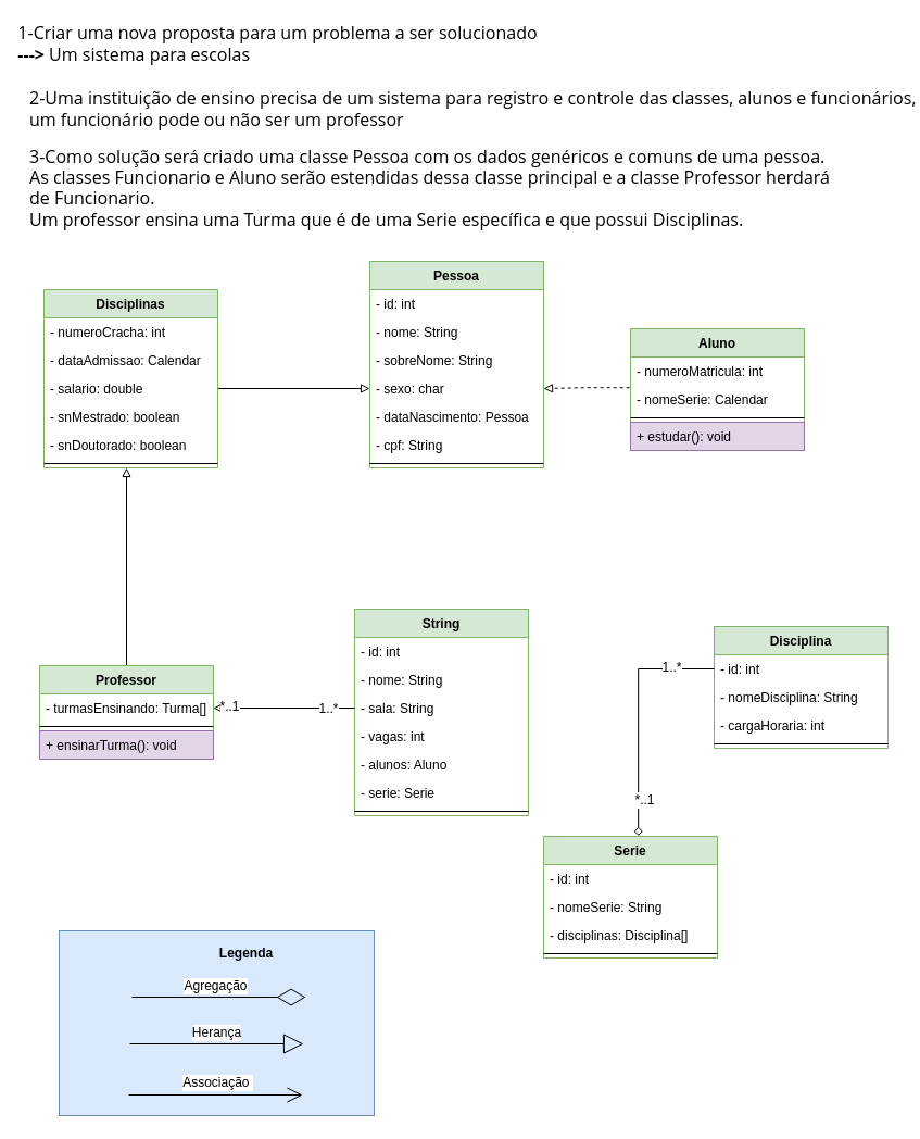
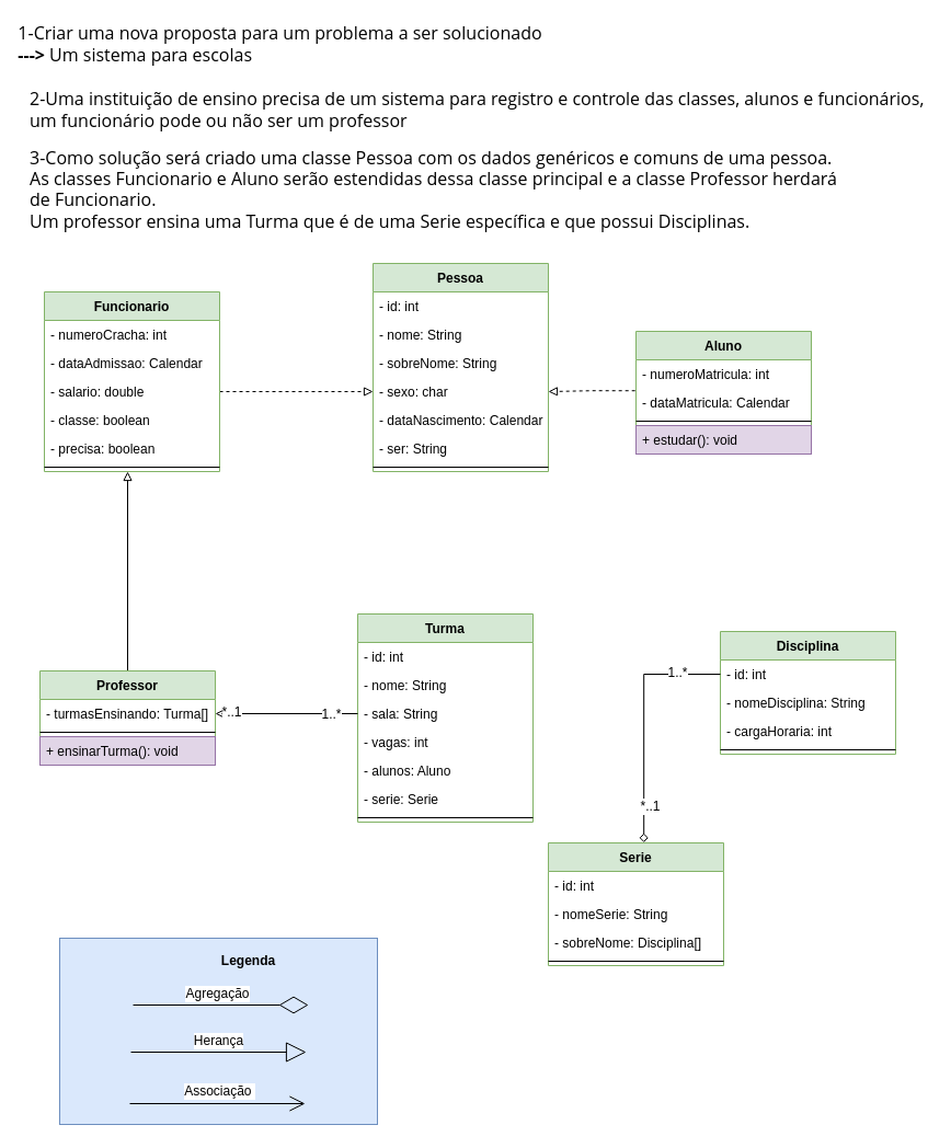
  <mxCell id="0" />
  <mxCell id="1" parent="0" />
  <mxCell id="2" value="" style="whiteSpace=wrap;html=1;fontFamily=Helvetica;fontSize=12;fontColor=default;startSize=26;strokeColor=#6c8ebf;fillColor=#dae8fc;" vertex="1" parent="1"><mxGeometry x="54" y="856" width="290" height="170" as="geometry" /></mxCell>
  <mxCell id="3" value="Pessoa" style="swimlane;fontStyle=1;align=center;verticalAlign=top;childLayout=stackLayout;horizontal=1;startSize=26;horizontalStack=0;resizeParent=1;resizeParentMax=0;resizeLast=0;collapsible=1;marginBottom=0;fillColor=#d5e8d4;strokeColor=#82b366;" vertex="1" parent="1"><mxGeometry x="340" y="240" width="160" height="190" as="geometry" /></mxCell>
  <mxCell id="4" value="- id: int" style="text;strokeColor=none;fillColor=none;align=left;verticalAlign=top;spacingLeft=4;spacingRight=4;overflow=hidden;rotatable=0;points=[[0,0.5],[1,0.5]];portConstraint=eastwest;" vertex="1" parent="3"><mxGeometry y="26" width="160" height="26" as="geometry" /></mxCell>
  <mxCell id="5" value="- nome: String" style="text;strokeColor=none;fillColor=none;align=left;verticalAlign=top;spacingLeft=4;spacingRight=4;overflow=hidden;rotatable=0;points=[[0,0.5],[1,0.5]];portConstraint=eastwest;" vertex="1" parent="3"><mxGeometry y="52" width="160" height="26" as="geometry" /></mxCell>
  <mxCell id="6" value="- sobreNome: String" style="text;strokeColor=none;fillColor=none;align=left;verticalAlign=top;spacingLeft=4;spacingRight=4;overflow=hidden;rotatable=0;points=[[0,0.5],[1,0.5]];portConstraint=eastwest;" vertex="1" parent="3"><mxGeometry y="78" width="160" height="26" as="geometry" /></mxCell>
  <mxCell id="7" value="- sexo: char" style="text;strokeColor=none;fillColor=none;align=left;verticalAlign=top;spacingLeft=4;spacingRight=4;overflow=hidden;rotatable=0;points=[[0,0.5],[1,0.5]];portConstraint=eastwest;" vertex="1" parent="3"><mxGeometry y="104" width="160" height="26" as="geometry" /></mxCell>
- <mxCell id="8" value="- dataNascimento: Pessoa" style="text;strokeColor=none;fillColor=none;align=left;verticalAlign=top;spacingLeft=4;spacingRight=4;overflow=hidden;rotatable=0;points=[[0,0.5],[1,0.5]];portConstraint=eastwest;" vertex="1" parent="3"><mxGeometry y="130" width="160" height="26" as="geometry" /></mxCell>
- <mxCell id="9" value="- cpf: String" style="text;strokeColor=none;fillColor=none;align=left;verticalAlign=top;spacingLeft=4;spacingRight=4;overflow=hidden;rotatable=0;points=[[0,0.5],[1,0.5]];portConstraint=eastwest;" vertex="1" parent="3"><mxGeometry y="156" width="160" height="26" as="geometry" /></mxCell>
+ <mxCell id="8" value="- dataNascimento: Calendar" style="text;strokeColor=none;fillColor=none;align=left;verticalAlign=top;spacingLeft=4;spacingRight=4;overflow=hidden;rotatable=0;points=[[0,0.5],[1,0.5]];portConstraint=eastwest;" vertex="1" parent="3"><mxGeometry y="130" width="160" height="26" as="geometry" /></mxCell>
+ <mxCell id="9" value="- ser: String" style="text;strokeColor=none;fillColor=none;align=left;verticalAlign=top;spacingLeft=4;spacingRight=4;overflow=hidden;rotatable=0;points=[[0,0.5],[1,0.5]];portConstraint=eastwest;" vertex="1" parent="3"><mxGeometry y="156" width="160" height="26" as="geometry" /></mxCell>
  <mxCell id="10" value="" style="line;strokeWidth=1;fillColor=none;align=left;verticalAlign=middle;spacingTop=-1;spacingLeft=3;spacingRight=3;rotatable=0;labelPosition=right;points=[];portConstraint=eastwest;" vertex="1" parent="3"><mxGeometry y="182" width="160" height="8" as="geometry" /></mxCell>
- <mxCell id="11" style="edgeStyle=orthogonalEdgeStyle;rounded=0;orthogonalLoop=1;jettySize=auto;html=1;entryX=0;entryY=0.5;entryDx=0;entryDy=0;fontFamily=Helvetica;fontSize=12;fontColor=default;startSize=26;endArrow=block;endFill=0;" edge="1" parent="1" source="15" target="7"><mxGeometry relative="1" as="geometry" /></mxCell>
- <mxCell id="12" value="Disciplinas" style="swimlane;fontStyle=1;align=center;verticalAlign=top;childLayout=stackLayout;horizontal=1;startSize=26;horizontalStack=0;resizeParent=1;resizeParentMax=0;resizeLast=0;collapsible=1;marginBottom=0;fillColor=#d5e8d4;strokeColor=#82b366;" vertex="1" parent="1"><mxGeometry x="40" y="266" width="160" height="164" as="geometry" /></mxCell>
+ <mxCell id="11" style="edgeStyle=orthogonalEdgeStyle;rounded=0;orthogonalLoop=1;jettySize=auto;html=1;entryX=0;entryY=0.5;entryDx=0;entryDy=0;fontFamily=Helvetica;fontSize=12;fontColor=default;startSize=26;endArrow=block;endFill=0;dashed=1;" edge="1" parent="1" source="15" target="7"><mxGeometry relative="1" as="geometry" /></mxCell>
+ <mxCell id="12" value="Funcionario" style="swimlane;fontStyle=1;align=center;verticalAlign=top;childLayout=stackLayout;horizontal=1;startSize=26;horizontalStack=0;resizeParent=1;resizeParentMax=0;resizeLast=0;collapsible=1;marginBottom=0;fillColor=#d5e8d4;strokeColor=#82b366;" vertex="1" parent="1"><mxGeometry x="40" y="266" width="160" height="164" as="geometry" /></mxCell>
  <mxCell id="13" value="- numeroCracha: int" style="text;strokeColor=none;fillColor=none;align=left;verticalAlign=top;spacingLeft=4;spacingRight=4;overflow=hidden;rotatable=0;points=[[0,0.5],[1,0.5]];portConstraint=eastwest;" vertex="1" parent="12"><mxGeometry y="26" width="160" height="26" as="geometry" /></mxCell>
  <mxCell id="14" value="- dataAdmissao: Calendar" style="text;strokeColor=none;fillColor=none;align=left;verticalAlign=top;spacingLeft=4;spacingRight=4;overflow=hidden;rotatable=0;points=[[0,0.5],[1,0.5]];portConstraint=eastwest;" vertex="1" parent="12"><mxGeometry y="52" width="160" height="26" as="geometry" /></mxCell>
  <mxCell id="15" value="- salario: double" style="text;strokeColor=none;fillColor=none;align=left;verticalAlign=top;spacingLeft=4;spacingRight=4;overflow=hidden;rotatable=0;points=[[0,0.5],[1,0.5]];portConstraint=eastwest;" vertex="1" parent="12"><mxGeometry y="78" width="160" height="26" as="geometry" /></mxCell>
- <mxCell id="16" value="- snMestrado: boolean" style="text;strokeColor=none;fillColor=none;align=left;verticalAlign=top;spacingLeft=4;spacingRight=4;overflow=hidden;rotatable=0;points=[[0,0.5],[1,0.5]];portConstraint=eastwest;" vertex="1" parent="12"><mxGeometry y="104" width="160" height="26" as="geometry" /></mxCell>
- <mxCell id="17" value="- snDoutorado: boolean" style="text;strokeColor=none;fillColor=none;align=left;verticalAlign=top;spacingLeft=4;spacingRight=4;overflow=hidden;rotatable=0;points=[[0,0.5],[1,0.5]];portConstraint=eastwest;" vertex="1" parent="12"><mxGeometry y="130" width="160" height="26" as="geometry" /></mxCell>
+ <mxCell id="16" value="- classe: boolean" style="text;strokeColor=none;fillColor=none;align=left;verticalAlign=top;spacingLeft=4;spacingRight=4;overflow=hidden;rotatable=0;points=[[0,0.5],[1,0.5]];portConstraint=eastwest;" vertex="1" parent="12"><mxGeometry y="104" width="160" height="26" as="geometry" /></mxCell>
+ <mxCell id="17" value="- precisa: boolean" style="text;strokeColor=none;fillColor=none;align=left;verticalAlign=top;spacingLeft=4;spacingRight=4;overflow=hidden;rotatable=0;points=[[0,0.5],[1,0.5]];portConstraint=eastwest;" vertex="1" parent="12"><mxGeometry y="130" width="160" height="26" as="geometry" /></mxCell>
  <mxCell id="18" value="" style="line;strokeWidth=1;fillColor=none;align=left;verticalAlign=middle;spacingTop=-1;spacingLeft=3;spacingRight=3;rotatable=0;labelPosition=right;points=[];portConstraint=eastwest;" vertex="1" parent="12"><mxGeometry y="156" width="160" height="8" as="geometry" /></mxCell>
  <mxCell id="19" style="edgeStyle=orthogonalEdgeStyle;rounded=0;orthogonalLoop=1;jettySize=auto;html=1;exitX=-0.005;exitY=0.085;exitDx=0;exitDy=0;entryX=1;entryY=0.5;entryDx=0;entryDy=0;fontFamily=Helvetica;fontSize=12;fontColor=default;endArrow=block;endFill=0;startSize=26;exitPerimeter=0;dashed=1;" edge="1" parent="1" source="22" target="7"><mxGeometry relative="1" as="geometry" /></mxCell>
  <mxCell id="20" value="Aluno" style="swimlane;fontStyle=1;align=center;verticalAlign=top;childLayout=stackLayout;horizontal=1;startSize=26;horizontalStack=0;resizeParent=1;resizeParentMax=0;resizeLast=0;collapsible=1;marginBottom=0;fillColor=#d5e8d4;strokeColor=#82b366;" vertex="1" parent="1"><mxGeometry x="580" y="302" width="160" height="112" as="geometry" /></mxCell>
  <mxCell id="21" value="- numeroMatricula: int" style="text;strokeColor=none;fillColor=none;align=left;verticalAlign=top;spacingLeft=4;spacingRight=4;overflow=hidden;rotatable=0;points=[[0,0.5],[1,0.5]];portConstraint=eastwest;" vertex="1" parent="20"><mxGeometry y="26" width="160" height="26" as="geometry" /></mxCell>
- <mxCell id="22" value="- nomeSerie: Calendar" style="text;strokeColor=none;fillColor=none;align=left;verticalAlign=top;spacingLeft=4;spacingRight=4;overflow=hidden;rotatable=0;points=[[0,0.5],[1,0.5]];portConstraint=eastwest;" vertex="1" parent="20"><mxGeometry y="52" width="160" height="26" as="geometry" /></mxCell>
+ <mxCell id="22" value="- dataMatricula: Calendar" style="text;strokeColor=none;fillColor=none;align=left;verticalAlign=top;spacingLeft=4;spacingRight=4;overflow=hidden;rotatable=0;points=[[0,0.5],[1,0.5]];portConstraint=eastwest;" vertex="1" parent="20"><mxGeometry y="52" width="160" height="26" as="geometry" /></mxCell>
  <mxCell id="23" value="" style="line;strokeWidth=1;fillColor=none;align=left;verticalAlign=middle;spacingTop=-1;spacingLeft=3;spacingRight=3;rotatable=0;labelPosition=right;points=[];portConstraint=eastwest;" vertex="1" parent="20"><mxGeometry y="78" width="160" height="8" as="geometry" /></mxCell>
  <mxCell id="24" value="+ estudar(): void" style="text;strokeColor=#9673a6;fillColor=#e1d5e7;align=left;verticalAlign=top;spacingLeft=4;spacingRight=4;overflow=hidden;rotatable=0;points=[[0,0.5],[1,0.5]];portConstraint=eastwest;" vertex="1" parent="20"><mxGeometry y="86" width="160" height="26" as="geometry" /></mxCell>
  <mxCell id="25" style="edgeStyle=orthogonalEdgeStyle;rounded=0;orthogonalLoop=1;jettySize=auto;html=1;entryX=0.5;entryY=1;entryDx=0;entryDy=0;fontFamily=Helvetica;fontSize=12;fontColor=default;endArrow=block;endFill=0;startSize=26;" edge="1" parent="1" source="26"><mxGeometry relative="1" as="geometry"><mxPoint x="59" y="530" as="sourcePoint" /><mxPoint x="116" y="430" as="targetPoint" /></mxGeometry></mxCell>
  <mxCell id="26" value="Professor" style="swimlane;fontStyle=1;align=center;verticalAlign=top;childLayout=stackLayout;horizontal=1;startSize=26;horizontalStack=0;resizeParent=1;resizeParentMax=0;resizeLast=0;collapsible=1;marginBottom=0;fillColor=#d5e8d4;strokeColor=#82b366;" vertex="1" parent="1"><mxGeometry x="36" y="612" width="160" height="86" as="geometry" /></mxCell>
  <mxCell id="27" value="- turmasEnsinando: Turma[]" style="text;strokeColor=none;fillColor=none;align=left;verticalAlign=top;spacingLeft=4;spacingRight=4;overflow=hidden;rotatable=0;points=[[0,0.5],[1,0.5]];portConstraint=eastwest;" vertex="1" parent="26"><mxGeometry y="26" width="160" height="26" as="geometry" /></mxCell>
  <mxCell id="28" value="" style="line;strokeWidth=1;fillColor=none;align=left;verticalAlign=middle;spacingTop=-1;spacingLeft=3;spacingRight=3;rotatable=0;labelPosition=right;points=[];portConstraint=eastwest;" vertex="1" parent="26"><mxGeometry y="52" width="160" height="8" as="geometry" /></mxCell>
  <mxCell id="29" value="+ ensinarTurma(): void" style="text;strokeColor=#9673a6;fillColor=#e1d5e7;align=left;verticalAlign=top;spacingLeft=4;spacingRight=4;overflow=hidden;rotatable=0;points=[[0,0.5],[1,0.5]];portConstraint=eastwest;" vertex="1" parent="26"><mxGeometry y="60" width="160" height="26" as="geometry" /></mxCell>
  <mxCell id="30" value="Disciplina" style="swimlane;fontStyle=1;align=center;verticalAlign=top;childLayout=stackLayout;horizontal=1;startSize=26;horizontalStack=0;resizeParent=1;resizeParentMax=0;resizeLast=0;collapsible=1;marginBottom=0;fillColor=#d5e8d4;strokeColor=#82b366;" vertex="1" parent="1"><mxGeometry x="657" y="576" width="160" height="112" as="geometry" /></mxCell>
  <mxCell id="31" value="- id: int" style="text;align=left;verticalAlign=top;spacingLeft=4;spacingRight=4;overflow=hidden;rotatable=0;points=[[0,0.5],[1,0.5]];portConstraint=eastwest;" vertex="1" parent="30"><mxGeometry y="26" width="160" height="26" as="geometry" /></mxCell>
  <mxCell id="32" value="- nomeDisciplina: String" style="text;strokeColor=none;fillColor=none;align=left;verticalAlign=top;spacingLeft=4;spacingRight=4;overflow=hidden;rotatable=0;points=[[0,0.5],[1,0.5]];portConstraint=eastwest;" vertex="1" parent="30"><mxGeometry y="52" width="160" height="26" as="geometry" /></mxCell>
  <mxCell id="33" value="- cargaHoraria: int" style="text;strokeColor=none;fillColor=none;align=left;verticalAlign=top;spacingLeft=4;spacingRight=4;overflow=hidden;rotatable=0;points=[[0,0.5],[1,0.5]];portConstraint=eastwest;" vertex="1" parent="30"><mxGeometry y="78" width="160" height="26" as="geometry" /></mxCell>
  <mxCell id="34" value="" style="line;strokeWidth=1;fillColor=none;align=left;verticalAlign=middle;spacingTop=-1;spacingLeft=3;spacingRight=3;rotatable=0;labelPosition=right;points=[];portConstraint=eastwest;" vertex="1" parent="30"><mxGeometry y="104" width="160" height="8" as="geometry" /></mxCell>
  <mxCell id="35" value="Serie" style="swimlane;fontStyle=1;align=center;verticalAlign=top;childLayout=stackLayout;horizontal=1;startSize=26;horizontalStack=0;resizeParent=1;resizeParentMax=0;resizeLast=0;collapsible=1;marginBottom=0;fillColor=#d5e8d4;strokeColor=#82b366;" vertex="1" parent="1"><mxGeometry x="500" y="769" width="160" height="112" as="geometry" /></mxCell>
  <mxCell id="36" value="- id: int" style="text;strokeColor=none;fillColor=none;align=left;verticalAlign=top;spacingLeft=4;spacingRight=4;overflow=hidden;rotatable=0;points=[[0,0.5],[1,0.5]];portConstraint=eastwest;" vertex="1" parent="35"><mxGeometry y="26" width="160" height="26" as="geometry" /></mxCell>
  <mxCell id="37" value="- nomeSerie: String" style="text;strokeColor=none;fillColor=none;align=left;verticalAlign=top;spacingLeft=4;spacingRight=4;overflow=hidden;rotatable=0;points=[[0,0.5],[1,0.5]];portConstraint=eastwest;" vertex="1" parent="35"><mxGeometry y="52" width="160" height="26" as="geometry" /></mxCell>
- <mxCell id="38" value="- disciplinas: Disciplina[]" style="text;strokeColor=none;fillColor=none;align=left;verticalAlign=top;spacingLeft=4;spacingRight=4;overflow=hidden;rotatable=0;points=[[0,0.5],[1,0.5]];portConstraint=eastwest;" vertex="1" parent="35"><mxGeometry y="78" width="160" height="26" as="geometry" /></mxCell>
+ <mxCell id="38" value="- sobreNome: Disciplina[]" style="text;strokeColor=none;fillColor=none;align=left;verticalAlign=top;spacingLeft=4;spacingRight=4;overflow=hidden;rotatable=0;points=[[0,0.5],[1,0.5]];portConstraint=eastwest;" vertex="1" parent="35"><mxGeometry y="78" width="160" height="26" as="geometry" /></mxCell>
  <mxCell id="39" value="" style="line;strokeWidth=1;fillColor=none;align=left;verticalAlign=middle;spacingTop=-1;spacingLeft=3;spacingRight=3;rotatable=0;labelPosition=right;points=[];portConstraint=eastwest;" vertex="1" parent="35"><mxGeometry y="104" width="160" height="8" as="geometry" /></mxCell>
  <mxCell id="40" style="rounded=0;orthogonalLoop=1;jettySize=auto;html=1;fontFamily=Helvetica;fontSize=12;fontColor=default;endArrow=diamond;endFill=0;startSize=26;exitX=0;exitY=0.5;exitDx=0;exitDy=0;entryX=0.545;entryY=-0.004;entryDx=0;entryDy=0;entryPerimeter=0;edgeStyle=orthogonalEdgeStyle;" edge="1" parent="1" source="31" target="35"><mxGeometry relative="1" as="geometry"><mxPoint x="346" y="750" as="targetPoint" /></mxGeometry></mxCell>
  <mxCell id="41" value="1..*" style="edgeLabel;html=1;align=center;verticalAlign=middle;resizable=0;points=[];fontSize=12;fontFamily=Helvetica;fontColor=default;" vertex="1" connectable="0" parent="40"><mxGeometry x="-0.638" y="-2" relative="1" as="geometry"><mxPoint as="offset" /></mxGeometry></mxCell>
  <mxCell id="42" value="*..1" style="edgeLabel;html=1;align=center;verticalAlign=middle;resizable=0;points=[];fontSize=12;fontFamily=Helvetica;fontColor=default;" vertex="1" connectable="0" parent="40"><mxGeometry x="0.697" y="-1" relative="1" as="geometry"><mxPoint x="6" as="offset" /></mxGeometry></mxCell>
- <mxCell id="43" value="String" style="swimlane;fontStyle=1;align=center;verticalAlign=top;childLayout=stackLayout;horizontal=1;startSize=26;horizontalStack=0;resizeParent=1;resizeParentMax=0;resizeLast=0;collapsible=1;marginBottom=0;fillColor=#d5e8d4;strokeColor=#82b366;" vertex="1" parent="1"><mxGeometry x="326" y="560" width="160" height="190" as="geometry" /></mxCell>
+ <mxCell id="43" value="Turma" style="swimlane;fontStyle=1;align=center;verticalAlign=top;childLayout=stackLayout;horizontal=1;startSize=26;horizontalStack=0;resizeParent=1;resizeParentMax=0;resizeLast=0;collapsible=1;marginBottom=0;fillColor=#d5e8d4;strokeColor=#82b366;" vertex="1" parent="1"><mxGeometry x="326" y="560" width="160" height="190" as="geometry" /></mxCell>
  <mxCell id="44" value="- id: int" style="text;strokeColor=none;fillColor=none;align=left;verticalAlign=top;spacingLeft=4;spacingRight=4;overflow=hidden;rotatable=0;points=[[0,0.5],[1,0.5]];portConstraint=eastwest;" vertex="1" parent="43"><mxGeometry y="26" width="160" height="26" as="geometry" /></mxCell>
  <mxCell id="45" value="- nome: String" style="text;strokeColor=none;fillColor=none;align=left;verticalAlign=top;spacingLeft=4;spacingRight=4;overflow=hidden;rotatable=0;points=[[0,0.5],[1,0.5]];portConstraint=eastwest;" vertex="1" parent="43"><mxGeometry y="52" width="160" height="26" as="geometry" /></mxCell>
  <mxCell id="46" value="- sala: String" style="text;strokeColor=none;fillColor=none;align=left;verticalAlign=top;spacingLeft=4;spacingRight=4;overflow=hidden;rotatable=0;points=[[0,0.5],[1,0.5]];portConstraint=eastwest;" vertex="1" parent="43"><mxGeometry y="78" width="160" height="26" as="geometry" /></mxCell>
  <mxCell id="47" value="- vagas: int" style="text;strokeColor=none;fillColor=none;align=left;verticalAlign=top;spacingLeft=4;spacingRight=4;overflow=hidden;rotatable=0;points=[[0,0.5],[1,0.5]];portConstraint=eastwest;" vertex="1" parent="43"><mxGeometry y="104" width="160" height="26" as="geometry" /></mxCell>
  <mxCell id="48" value="- alunos: Aluno" style="text;strokeColor=none;fillColor=none;align=left;verticalAlign=top;spacingLeft=4;spacingRight=4;overflow=hidden;rotatable=0;points=[[0,0.5],[1,0.5]];portConstraint=eastwest;" vertex="1" parent="43"><mxGeometry y="130" width="160" height="26" as="geometry" /></mxCell>
  <mxCell id="49" value="- serie: Serie" style="text;strokeColor=none;fillColor=none;align=left;verticalAlign=top;spacingLeft=4;spacingRight=4;overflow=hidden;rotatable=0;points=[[0,0.5],[1,0.5]];portConstraint=eastwest;" vertex="1" parent="43"><mxGeometry y="156" width="160" height="26" as="geometry" /></mxCell>
  <mxCell id="50" value="" style="line;strokeWidth=1;fillColor=none;align=left;verticalAlign=middle;spacingTop=-1;spacingLeft=3;spacingRight=3;rotatable=0;labelPosition=right;points=[];portConstraint=eastwest;" vertex="1" parent="43"><mxGeometry y="182" width="160" height="8" as="geometry" /></mxCell>
  <mxCell id="51" style="edgeStyle=orthogonalEdgeStyle;rounded=0;orthogonalLoop=1;jettySize=auto;html=1;entryX=1;entryY=0.5;entryDx=0;entryDy=0;fontFamily=Helvetica;fontSize=12;fontColor=default;endArrow=classic;endFill=0;startSize=26;exitX=0;exitY=0.5;exitDx=0;exitDy=0;" edge="1" parent="1" source="46" target="27"><mxGeometry relative="1" as="geometry" /></mxCell>
  <mxCell id="52" value="1..*" style="edgeLabel;html=1;align=center;verticalAlign=middle;resizable=0;points=[];fontSize=12;fontFamily=Helvetica;fontColor=default;" vertex="1" connectable="0" parent="51"><mxGeometry x="-0.614" y="2" relative="1" as="geometry"><mxPoint y="-2" as="offset" /></mxGeometry></mxCell>
  <mxCell id="53" value="*..1" style="edgeLabel;html=1;align=center;verticalAlign=middle;resizable=0;points=[];fontSize=12;fontFamily=Helvetica;fontColor=default;" vertex="1" connectable="0" parent="51"><mxGeometry x="0.842" y="-2" relative="1" as="geometry"><mxPoint x="4" as="offset" /></mxGeometry></mxCell>
  <mxCell id="54" value="Herança" style="endArrow=block;endSize=16;endFill=0;html=1;rounded=0;fontFamily=Helvetica;fontSize=12;fontColor=default;" edge="1" parent="1"><mxGeometry y="10" width="160" relative="1" as="geometry"><mxPoint x="119" y="960" as="sourcePoint" /><mxPoint x="279" y="960" as="targetPoint" /><mxPoint as="offset" /></mxGeometry></mxCell>
  <mxCell id="55" value="" style="endArrow=diamondThin;endFill=0;endSize=24;html=1;rounded=0;fontFamily=Helvetica;fontSize=12;fontColor=default;" edge="1" parent="1"><mxGeometry width="160" relative="1" as="geometry"><mxPoint x="121" y="917" as="sourcePoint" /><mxPoint x="281" y="917" as="targetPoint" /></mxGeometry></mxCell>
  <mxCell id="56" value="Agregação" style="edgeLabel;html=1;align=center;verticalAlign=middle;resizable=0;points=[];fontSize=12;fontFamily=Helvetica;fontColor=default;" vertex="1" connectable="0" parent="55"><mxGeometry x="0.237" y="3" relative="1" as="geometry"><mxPoint x="-23" y="-8" as="offset" /></mxGeometry></mxCell>
  <mxCell id="57" value="&lt;b&gt;Legenda&lt;/b&gt;" style="text;html=1;align=center;verticalAlign=middle;resizable=0;points=[];autosize=1;strokeColor=none;fillColor=none;fontSize=12;fontFamily=Helvetica;fontColor=default;" vertex="1" parent="1"><mxGeometry x="196" y="867" width="60" height="20" as="geometry" /></mxCell>
  <mxCell id="58" value="" style="endArrow=open;endFill=1;endSize=12;html=1;rounded=0;fontFamily=Helvetica;fontSize=12;fontColor=default;" edge="1" parent="1"><mxGeometry width="160" relative="1" as="geometry"><mxPoint x="118" y="1007" as="sourcePoint" /><mxPoint x="278" y="1007" as="targetPoint" /></mxGeometry></mxCell>
  <mxCell id="59" value="Associação&amp;nbsp;" style="edgeLabel;html=1;align=center;verticalAlign=middle;resizable=0;points=[];fontSize=12;fontFamily=Helvetica;fontColor=default;" vertex="1" connectable="0" parent="58"><mxGeometry x="0.275" relative="1" as="geometry"><mxPoint x="-21" y="-12" as="offset" /></mxGeometry></mxCell>
  <mxCell id="60" value="&lt;div style=&quot;text-align: left;&quot;&gt;&lt;span style=&quot;background-color: transparent; font-family: &amp;quot;Open Sans&amp;quot;, sans-serif; font-size: 12pt;&quot;&gt;1-Criar uma nova proposta para um problema a ser solucionado&lt;/span&gt;&lt;/div&gt;&lt;span id=&quot;docs-internal-guid-00acc468-7fff-57be-0a51-b08fc5655546&quot;&gt;&lt;div style=&quot;text-align: left;&quot;&gt;&lt;span style=&quot;background-color: transparent; font-family: &amp;quot;Open Sans&amp;quot;, sans-serif; font-size: 12pt;&quot;&gt;&lt;b&gt;---&amp;gt;&lt;/b&gt; Um sistema para escolas&lt;/span&gt;&lt;/div&gt;&lt;/span&gt;" style="text;html=1;align=center;verticalAlign=middle;resizable=0;points=[];autosize=1;strokeColor=none;fillColor=none;fontSize=12;fontFamily=Helvetica;fontColor=default;" vertex="1" parent="1"><mxGeometry x="20" y="20" width="470" height="40" as="geometry" /></mxCell>
  <mxCell id="61" value="&lt;div style=&quot;&quot;&gt;&lt;span style=&quot;background-color: transparent; font-family: &amp;quot;Open Sans&amp;quot;, sans-serif; font-size: 12pt;&quot;&gt;2-Uma instituição de ensino precisa de um sistema para registro e controle das classes, alunos e funcionários, &lt;br&gt;um funcionário pode ou não ser um professor&lt;/span&gt;&lt;br&gt;&lt;/div&gt;" style="text;html=1;align=left;verticalAlign=middle;resizable=0;points=[];autosize=1;strokeColor=none;fillColor=none;fontSize=12;fontFamily=Helvetica;fontColor=default;" vertex="1" parent="1"><mxGeometry x="25" y="80" width="800" height="40" as="geometry" /></mxCell>
  <mxCell id="62" value="&lt;div style=&quot;&quot;&gt;&lt;span style=&quot;background-color: transparent;&quot;&gt;&lt;font face=&quot;Open Sans, sans-serif&quot;&gt;&lt;span style=&quot;font-size: 12pt;&quot;&gt;3-Como solução será criado uma classe Pessoa com os dados genéricos e comuns de uma pessoa. &lt;/span&gt;&lt;/font&gt;&lt;br&gt;&lt;font face=&quot;Open Sans, sans-serif&quot;&gt;&lt;span style=&quot;font-size: 12pt;&quot;&gt;As classes Funcionario e Aluno serão &lt;/span&gt;&lt;span style=&quot;font-size: 16px;&quot;&gt;estendidas&lt;/span&gt;&lt;span style=&quot;font-size: 12pt;&quot;&gt;&amp;nbsp;dessa classe principal e a classe Professor herdará &lt;br&gt;de Funcionario.&lt;br&gt;Um professor ensina uma Turma que é de uma Serie específica e que possui Disciplinas.&lt;br&gt;&lt;/span&gt;&lt;/font&gt;&lt;/span&gt;&lt;br&gt;&lt;/div&gt;" style="text;html=1;align=left;verticalAlign=middle;resizable=0;points=[];autosize=1;strokeColor=none;fillColor=none;fontSize=12;fontFamily=Helvetica;fontColor=default;" vertex="1" parent="1"><mxGeometry x="25" y="140" width="730" height="80" as="geometry" /></mxCell>
